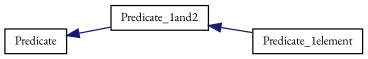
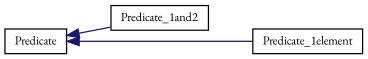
  digraph {
    fontname="EB Garamond"
    rankdir=LR
    node [color=black fillcolor=white fontname="EB Garamond" fontsize=10 shape=record style=filled]
    edge [color=midnightblue dir=back fontname="EB Garamond" fontsize=10 labelfontname=Helvetica labelfontsize=10 style=solid]
    n1 [height=0.2 label=Predicate width=0.4]
    n2 [height=0.2 label=Predicate_1and2 width=0.4]
    n3 [height=0.2 label=Predicate_1element width=0.4]
    n1 -> n2
-   n2 -> n3
+   n1 -> n3
  }
